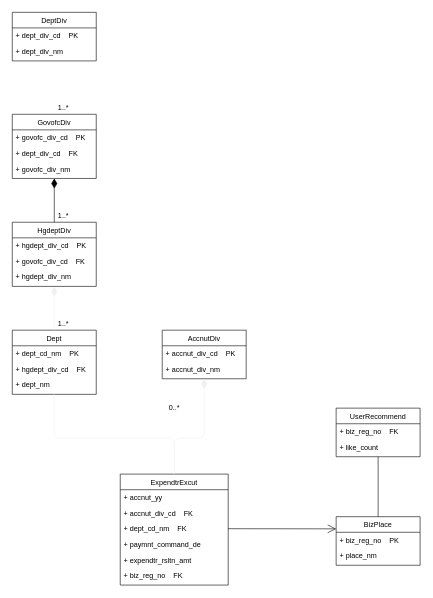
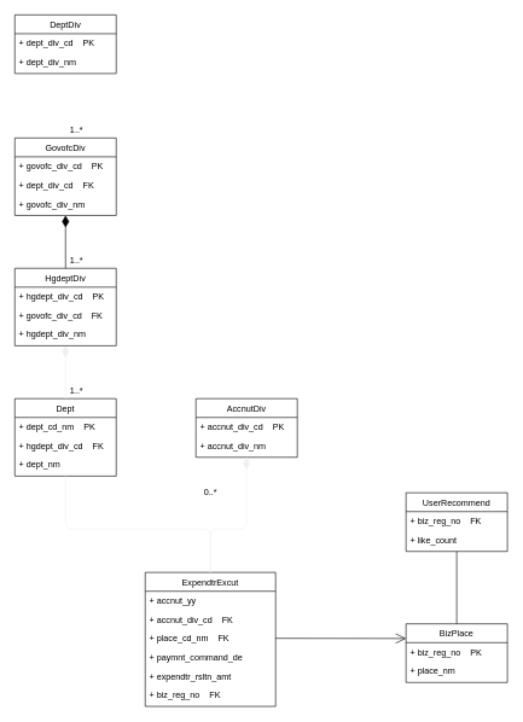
  <mxCell id="0" />
  <mxCell id="1" parent="0" />
  <mxCell id="2" value="ExpendtrExcut" style="swimlane;fontStyle=0;childLayout=stackLayout;horizontal=1;startSize=26;fillColor=none;horizontalStack=0;resizeParent=1;resizeParentMax=0;resizeLast=0;collapsible=1;marginBottom=3;" parent="1" vertex="1"><mxGeometry x="200" y="790" width="180" height="185" as="geometry" /></mxCell>
  <mxCell id="3" value="+ accnut_yy" style="text;strokeColor=none;fillColor=none;align=left;verticalAlign=top;spacingLeft=4;spacingRight=4;overflow=hidden;rotatable=0;points=[[0,0.5],[1,0.5]];portConstraint=eastwest;" parent="2" vertex="1"><mxGeometry y="26" width="180" height="26" as="geometry" /></mxCell>
  <mxCell id="4" value="+ accnut_div_cd    FK" style="text;strokeColor=none;fillColor=none;align=left;verticalAlign=top;spacingLeft=4;spacingRight=4;overflow=hidden;rotatable=0;points=[[0,0.5],[1,0.5]];portConstraint=eastwest;" parent="2" vertex="1"><mxGeometry y="52" width="180" height="26" as="geometry" /></mxCell>
- <mxCell id="5" value="+ dept_cd_nm    FK" style="text;strokeColor=none;fillColor=none;align=left;verticalAlign=top;spacingLeft=4;spacingRight=4;overflow=hidden;rotatable=0;points=[[0,0.5],[1,0.5]];portConstraint=eastwest;" parent="2" vertex="1"><mxGeometry y="78" width="180" height="26" as="geometry" /></mxCell>
+ <mxCell id="5" value="+ place_cd_nm    FK" style="text;strokeColor=none;fillColor=none;align=left;verticalAlign=top;spacingLeft=4;spacingRight=4;overflow=hidden;rotatable=0;points=[[0,0.5],[1,0.5]];portConstraint=eastwest;" parent="2" vertex="1"><mxGeometry y="78" width="180" height="26" as="geometry" /></mxCell>
  <mxCell id="6" value="+ paymnt_command_de" style="text;strokeColor=none;fillColor=none;align=left;verticalAlign=top;spacingLeft=4;spacingRight=4;overflow=hidden;rotatable=0;points=[[0,0.5],[1,0.5]];portConstraint=eastwest;" parent="2" vertex="1"><mxGeometry y="104" width="180" height="26" as="geometry" /></mxCell>
  <mxCell id="7" value="+ expendtr_rsltn_amt" style="text;strokeColor=none;fillColor=none;align=left;verticalAlign=top;spacingLeft=4;spacingRight=4;overflow=hidden;rotatable=0;points=[[0,0.5],[1,0.5]];portConstraint=eastwest;" parent="2" vertex="1"><mxGeometry y="130" width="180" height="26" as="geometry" /></mxCell>
  <mxCell id="8" value="+ biz_reg_no    FK" style="text;strokeColor=none;fillColor=none;align=left;verticalAlign=top;spacingLeft=4;spacingRight=4;overflow=hidden;rotatable=0;points=[[0,0.5],[1,0.5]];portConstraint=eastwest;" parent="2" vertex="1"><mxGeometry y="156" width="180" height="26" as="geometry" /></mxCell>
  <mxCell id="9" value="DeptDiv" style="swimlane;fontStyle=0;childLayout=stackLayout;horizontal=1;startSize=26;fillColor=none;horizontalStack=0;resizeParent=1;resizeParentMax=0;resizeLast=0;collapsible=1;marginBottom=3;" parent="1" vertex="1"><mxGeometry x="20" width="140" height="81" as="geometry" y="20" /></mxCell>
  <mxCell id="10" value="+ dept_div_cd    PK" style="text;strokeColor=none;fillColor=none;align=left;verticalAlign=top;spacingLeft=4;spacingRight=4;overflow=hidden;rotatable=0;points=[[0,0.5],[1,0.5]];portConstraint=eastwest;" parent="9" vertex="1"><mxGeometry y="26" width="140" height="26" as="geometry" /></mxCell>
  <mxCell id="11" value="+ dept_div_nm" style="text;strokeColor=none;fillColor=none;align=left;verticalAlign=top;spacingLeft=4;spacingRight=4;overflow=hidden;rotatable=0;points=[[0,0.5],[1,0.5]];portConstraint=eastwest;" parent="9" vertex="1"><mxGeometry y="52" width="140" height="26" as="geometry" /></mxCell>
  <mxCell id="12" style="edgeStyle=orthogonalEdgeStyle;orthogonalLoop=1;jettySize=auto;html=1;exitX=0.5;exitY=1;exitDx=0;exitDy=0;entryX=0.5;entryY=0;entryDx=0;entryDy=0;startArrow=diamondThin;startFill=1;startSize=14;endArrow=none;endFill=0;endSize=12;align=left;" parent="1" source="13" target="17" edge="1"><mxGeometry relative="1" as="geometry" /></mxCell>
  <mxCell id="13" value="GovofcDiv" style="swimlane;fontStyle=0;childLayout=stackLayout;horizontal=1;startSize=26;fillColor=none;horizontalStack=0;resizeParent=1;resizeParentMax=0;resizeLast=0;collapsible=1;marginBottom=3;" parent="1" vertex="1"><mxGeometry x="20" y="190" width="140" height="107" as="geometry" /></mxCell>
  <mxCell id="14" value="+ govofc_div_cd    PK" style="text;strokeColor=none;fillColor=none;align=left;verticalAlign=top;spacingLeft=4;spacingRight=4;overflow=hidden;rotatable=0;points=[[0,0.5],[1,0.5]];portConstraint=eastwest;" parent="13" vertex="1"><mxGeometry y="26" width="140" height="26" as="geometry" /></mxCell>
  <mxCell id="15" value="+ dept_div_cd    FK" style="text;strokeColor=none;fillColor=none;align=left;verticalAlign=top;spacingLeft=4;spacingRight=4;overflow=hidden;rotatable=0;points=[[0,0.5],[1,0.5]];portConstraint=eastwest;" parent="13" vertex="1"><mxGeometry y="52" width="140" height="26" as="geometry" /></mxCell>
  <mxCell id="16" value="+ govofc_div_nm" style="text;strokeColor=none;fillColor=none;align=left;verticalAlign=top;spacingLeft=4;spacingRight=4;overflow=hidden;rotatable=0;points=[[0,0.5],[1,0.5]];portConstraint=eastwest;" parent="13" vertex="1"><mxGeometry y="78" width="140" height="26" as="geometry" /></mxCell>
  <mxCell id="17" value="HgdeptDiv" style="swimlane;fontStyle=0;childLayout=stackLayout;horizontal=1;startSize=26;fillColor=none;horizontalStack=0;resizeParent=1;resizeParentMax=0;resizeLast=0;collapsible=1;marginBottom=3;" parent="1" vertex="1"><mxGeometry x="20" y="370" width="140" height="107" as="geometry"><mxRectangle x="270" y="390" width="90" height="26" as="alternateBounds" /></mxGeometry></mxCell>
  <mxCell id="18" value="+ hgdept_div_cd    PK" style="text;strokeColor=none;fillColor=none;align=left;verticalAlign=top;spacingLeft=4;spacingRight=4;overflow=hidden;rotatable=0;points=[[0,0.5],[1,0.5]];portConstraint=eastwest;" parent="17" vertex="1"><mxGeometry y="26" width="140" height="26" as="geometry" /></mxCell>
  <mxCell id="19" value="+ govofc_div_cd    FK" style="text;strokeColor=none;fillColor=none;align=left;verticalAlign=top;spacingLeft=4;spacingRight=4;overflow=hidden;rotatable=0;points=[[0,0.5],[1,0.5]];portConstraint=eastwest;" parent="17" vertex="1"><mxGeometry y="52" width="140" height="26" as="geometry" /></mxCell>
  <mxCell id="20" value="+ hgdept_div_nm" style="text;strokeColor=none;fillColor=none;align=left;verticalAlign=top;spacingLeft=4;spacingRight=4;overflow=hidden;rotatable=0;points=[[0,0.5],[1,0.5]];portConstraint=eastwest;" parent="17" vertex="1"><mxGeometry y="78" width="140" height="26" as="geometry" /></mxCell>
  <mxCell id="21" value="Dept" style="swimlane;fontStyle=0;childLayout=stackLayout;horizontal=1;startSize=26;fillColor=none;horizontalStack=0;resizeParent=1;resizeParentMax=0;resizeLast=0;collapsible=1;marginBottom=3;" parent="1" vertex="1"><mxGeometry x="20" y="550" width="140" height="107" as="geometry" /></mxCell>
  <mxCell id="22" value="+ dept_cd_nm    PK" style="text;strokeColor=none;fillColor=none;align=left;verticalAlign=top;spacingLeft=4;spacingRight=4;overflow=hidden;rotatable=0;points=[[0,0.5],[1,0.5]];portConstraint=eastwest;" parent="21" vertex="1"><mxGeometry y="26" width="140" height="26" as="geometry" /></mxCell>
  <mxCell id="23" value="+ hgdept_div_cd    FK" style="text;strokeColor=none;fillColor=none;align=left;verticalAlign=top;spacingLeft=4;spacingRight=4;overflow=hidden;rotatable=0;points=[[0,0.5],[1,0.5]];portConstraint=eastwest;" parent="21" vertex="1"><mxGeometry y="52" width="140" height="26" as="geometry" /></mxCell>
  <mxCell id="24" value="+ dept_nm" style="text;strokeColor=none;fillColor=none;align=left;verticalAlign=top;spacingLeft=4;spacingRight=4;overflow=hidden;rotatable=0;points=[[0,0.5],[1,0.5]];portConstraint=eastwest;" parent="21" vertex="1"><mxGeometry y="78" width="140" height="26" as="geometry" /></mxCell>
  <mxCell id="25" value="AccnutDiv" style="swimlane;fontStyle=0;childLayout=stackLayout;horizontal=1;startSize=26;fillColor=none;horizontalStack=0;resizeParent=1;resizeParentMax=0;resizeLast=0;collapsible=1;marginBottom=3;" parent="1" vertex="1"><mxGeometry x="270" y="550" width="140" height="81" as="geometry" /></mxCell>
  <mxCell id="26" value="+ accnut_div_cd    PK" style="text;strokeColor=none;fillColor=none;align=left;verticalAlign=top;spacingLeft=4;spacingRight=4;overflow=hidden;rotatable=0;points=[[0,0.5],[1,0.5]];portConstraint=eastwest;" parent="25" vertex="1"><mxGeometry y="26" width="140" height="26" as="geometry" /></mxCell>
  <mxCell id="27" value="+ accnut_div_nm" style="text;strokeColor=none;fillColor=none;align=left;verticalAlign=top;spacingLeft=4;spacingRight=4;overflow=hidden;rotatable=0;points=[[0,0.5],[1,0.5]];portConstraint=eastwest;" parent="25" vertex="1"><mxGeometry y="52" width="140" height="26" as="geometry" /></mxCell>
  <mxCell id="28" value="" style="endArrow=none;endSize=12;startArrow=none;startSize=14;startFill=0;edgeStyle=orthogonalEdgeStyle;align=left;verticalAlign=bottom;strokeColor=#f0f0f0;endFill=0;entryX=0.5;entryY=0;entryDx=0;entryDy=0;exitX=0.5;exitY=1;exitDx=0;exitDy=0;html=1;" parent="1" source="21" target="2" edge="1"><mxGeometry x="-0.866" relative="1" as="geometry"><mxPoint x="320" y="260" as="sourcePoint" /><mxPoint x="480" y="260" as="targetPoint" /><mxPoint as="offset" /><Array as="points"><mxPoint x="90" y="730" /><mxPoint x="290" y="730" /></Array></mxGeometry></mxCell>
  <mxCell id="29" value="" style="endArrow=none;html=1;endSize=12;startArrow=diamondThin;startSize=14;startFill=1;edgeStyle=orthogonalEdgeStyle;align=left;verticalAlign=bottom;strokeColor=#f0f0f0;endFill=0;entryX=0.5;entryY=0;entryDx=0;entryDy=0;exitX=0.5;exitY=1;exitDx=0;exitDy=0;" parent="1" source="25" target="2" edge="1"><mxGeometry x="-0.818" y="10" relative="1" as="geometry"><mxPoint x="100" y="677" as="sourcePoint" /><mxPoint x="100" y="730" as="targetPoint" /><Array as="points"><mxPoint x="340" y="730" /><mxPoint x="290" y="730" /></Array><mxPoint as="offset" /></mxGeometry></mxCell>
  <mxCell id="30" value="" style="endArrow=none;html=1;endSize=12;startArrow=diamondThin;startSize=14;startFill=1;edgeStyle=orthogonalEdgeStyle;align=left;verticalAlign=bottom;strokeColor=#f0f0f0;endFill=0;entryX=0.5;entryY=0;entryDx=0;entryDy=0;exitX=0.5;exitY=1;exitDx=0;exitDy=0;" parent="1" source="17" target="21" edge="1"><mxGeometry x="-0.505" y="10" relative="1" as="geometry"><mxPoint x="100" y="677" as="sourcePoint" /><mxPoint x="300" y="800" as="targetPoint" /><Array as="points"><mxPoint x="90" y="530" /><mxPoint x="90" y="530" /></Array><mxPoint as="offset" /></mxGeometry></mxCell>
  <mxCell id="31" value="UserRecommend" style="swimlane;fontStyle=0;childLayout=stackLayout;horizontal=1;startSize=26;fillColor=none;horizontalStack=0;resizeParent=1;resizeParentMax=0;resizeLast=0;collapsible=1;marginBottom=3;" parent="1" vertex="1"><mxGeometry x="560" y="680" width="140" height="81" as="geometry" /></mxCell>
  <mxCell id="32" value="+ biz_reg_no    FK" style="text;strokeColor=none;fillColor=none;align=left;verticalAlign=top;spacingLeft=4;spacingRight=4;overflow=hidden;rotatable=0;points=[[0,0.5],[1,0.5]];portConstraint=eastwest;" parent="31" vertex="1"><mxGeometry y="26" width="140" height="26" as="geometry" /></mxCell>
  <mxCell id="33" value="+ like_count" style="text;strokeColor=none;fillColor=none;align=left;verticalAlign=top;spacingLeft=4;spacingRight=4;overflow=hidden;rotatable=0;points=[[0,0.5],[1,0.5]];portConstraint=eastwest;" parent="31" vertex="1"><mxGeometry y="52" width="140" height="26" as="geometry" /></mxCell>
  <mxCell id="34" value="BizPlace" style="swimlane;fontStyle=0;childLayout=stackLayout;horizontal=1;startSize=26;fillColor=none;horizontalStack=0;resizeParent=1;resizeParentMax=0;resizeLast=0;collapsible=1;marginBottom=3;" parent="1" vertex="1"><mxGeometry x="560" y="861" width="140" height="81" as="geometry" /></mxCell>
  <mxCell id="35" value="+ biz_reg_no    PK" style="text;strokeColor=none;fillColor=none;align=left;verticalAlign=top;spacingLeft=4;spacingRight=4;overflow=hidden;rotatable=0;points=[[0,0.5],[1,0.5]];portConstraint=eastwest;" parent="34" vertex="1"><mxGeometry y="26" width="140" height="26" as="geometry" /></mxCell>
  <mxCell id="36" value="+ place_nm" style="text;strokeColor=none;fillColor=none;align=left;verticalAlign=top;spacingLeft=4;spacingRight=4;overflow=hidden;rotatable=0;points=[[0,0.5],[1,0.5]];portConstraint=eastwest;" parent="34" vertex="1"><mxGeometry y="52" width="140" height="26" as="geometry" /></mxCell>
  <mxCell id="37" value="1..*" style="text;html=1;align=center;verticalAlign=middle;resizable=0;points=[];autosize=1;" parent="1" vertex="1"><mxGeometry x="90" y="170" width="30" height="20" as="geometry" /></mxCell>
  <mxCell id="38" value="1..*" style="text;html=1;align=center;verticalAlign=middle;resizable=0;points=[];autosize=1;" parent="1" vertex="1"><mxGeometry x="90" y="350" width="30" height="20" as="geometry" /></mxCell>
  <mxCell id="39" value="1..*" style="text;html=1;align=center;verticalAlign=middle;resizable=0;points=[];autosize=1;" parent="1" vertex="1"><mxGeometry x="90" y="530" width="30" height="20" as="geometry" /></mxCell>
  <mxCell id="40" value="0..*" style="text;html=1;align=center;verticalAlign=middle;resizable=0;points=[];autosize=1;" parent="1" vertex="1"><mxGeometry x="275" y="670" width="30" height="20" as="geometry" /></mxCell>
  <mxCell id="41" value="" style="endArrow=open;endFill=1;endSize=12;html=1;entryX=0;entryY=0.25;entryDx=0;entryDy=0;exitX=1;exitY=0.5;exitDx=0;exitDy=0;" parent="1" source="5" target="34" edge="1"><mxGeometry width="160" relative="1" as="geometry"><mxPoint x="400" y="881" as="sourcePoint" /><mxPoint x="540" y="800" as="targetPoint" /></mxGeometry></mxCell>
  <mxCell id="42" value="" style="endArrow=none;html=1;edgeStyle=orthogonalEdgeStyle;entryX=0.5;entryY=0;entryDx=0;entryDy=0;" parent="1" source="31" target="34" edge="1"><mxGeometry relative="1" as="geometry"><mxPoint x="510" y="900" as="sourcePoint" /><mxPoint x="670" y="900" as="targetPoint" /></mxGeometry></mxCell>
